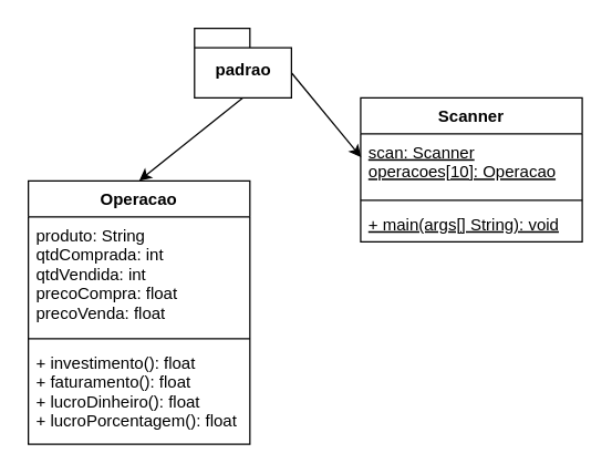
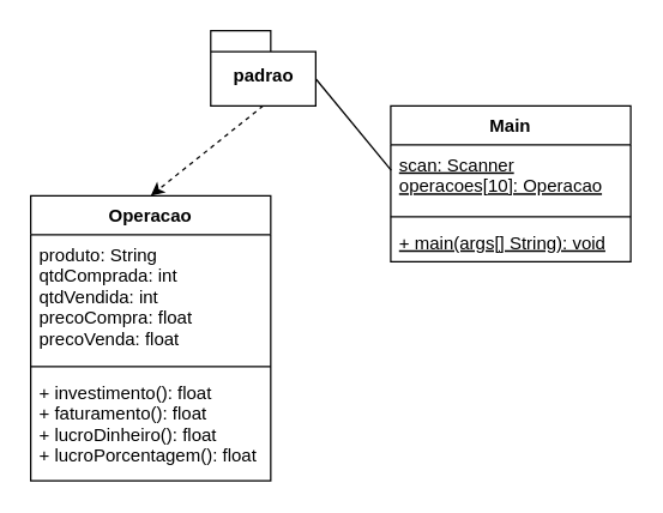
  <mxCell id="0" />
  <mxCell id="1" parent="0" />
- <mxCell id="2" style="rounded=0;orthogonalLoop=1;jettySize=auto;html=1;exitX=0;exitY=0;exitDx=70;exitDy=32;exitPerimeter=0;entryX=0.002;entryY=0.386;entryDx=0;entryDy=0;fontSize=15;entryPerimeter=0;" parent="1" source="4" target="10" edge="1"><mxGeometry relative="1" as="geometry" /></mxCell>
- <mxCell id="3" style="edgeStyle=none;rounded=0;orthogonalLoop=1;jettySize=auto;html=1;exitX=0.5;exitY=1;exitDx=0;exitDy=0;exitPerimeter=0;entryX=0.5;entryY=0;entryDx=0;entryDy=0;fontSize=15;" parent="1" source="4" target="5" edge="1"><mxGeometry relative="1" as="geometry" /></mxCell>
+ <mxCell id="2" style="rounded=0;orthogonalLoop=1;jettySize=auto;html=1;exitX=0;exitY=0;exitDx=70;exitDy=32;exitPerimeter=0;entryX=0.002;entryY=0.386;entryDx=0;entryDy=0;fontSize=15;entryPerimeter=0;endArrow=none;" parent="1" source="4" target="10" edge="1"><mxGeometry relative="1" as="geometry" /></mxCell>
+ <mxCell id="3" style="edgeStyle=none;rounded=0;orthogonalLoop=1;jettySize=auto;html=1;exitX=0.5;exitY=1;exitDx=0;exitDy=0;exitPerimeter=0;entryX=0.5;entryY=0;entryDx=0;entryDy=0;fontSize=15;dashed=1;" parent="1" source="4" target="5" edge="1"><mxGeometry relative="1" as="geometry" /></mxCell>
  <mxCell id="4" value="padrao" style="shape=folder;fontStyle=1;spacingTop=10;tabWidth=40;tabHeight=14;tabPosition=left;html=1;" parent="1" vertex="1"><mxGeometry x="140" y="20" width="70" height="50" as="geometry" /></mxCell>
  <mxCell id="5" value="Operacao" style="swimlane;fontStyle=1;align=center;verticalAlign=top;childLayout=stackLayout;horizontal=1;startSize=26;horizontalStack=0;resizeParent=1;resizeParentMax=0;resizeLast=0;collapsible=1;marginBottom=0;" parent="1" vertex="1"><mxGeometry x="20" y="130" width="160" height="190" as="geometry" /></mxCell>
  <mxCell id="6" value="produto: String&#10;qtdComprada: int&#10;qtdVendida: int&#10;precoCompra: float&#10;precoVenda: float" style="text;strokeColor=none;fillColor=none;align=left;verticalAlign=top;spacingLeft=4;spacingRight=4;overflow=hidden;rotatable=0;points=[[0,0.5],[1,0.5]];portConstraint=eastwest;" parent="5" vertex="1"><mxGeometry y="26" width="160" height="84" as="geometry" /></mxCell>
  <mxCell id="7" value="" style="line;strokeWidth=1;fillColor=none;align=left;verticalAlign=middle;spacingTop=-1;spacingLeft=3;spacingRight=3;rotatable=0;labelPosition=right;points=[];portConstraint=eastwest;" parent="5" vertex="1"><mxGeometry y="110" width="160" height="8" as="geometry" /></mxCell>
  <mxCell id="8" value="+ investimento(): float&#10;+ faturamento(): float&#10;+ lucroDinheiro(): float&#10;+ lucroPorcentagem(): float" style="text;strokeColor=none;fillColor=none;align=left;verticalAlign=top;spacingLeft=4;spacingRight=4;overflow=hidden;rotatable=0;points=[[0,0.5],[1,0.5]];portConstraint=eastwest;" parent="5" vertex="1"><mxGeometry y="118" width="160" height="72" as="geometry" /></mxCell>
- <mxCell id="9" value="Scanner" style="swimlane;fontStyle=1;align=center;verticalAlign=top;childLayout=stackLayout;horizontal=1;startSize=26;horizontalStack=0;resizeParent=1;resizeParentMax=0;resizeLast=0;collapsible=1;marginBottom=0;" parent="1" vertex="1"><mxGeometry x="260" y="70" width="160" height="104" as="geometry" /></mxCell>
+ <mxCell id="9" value="Main" style="swimlane;fontStyle=1;align=center;verticalAlign=top;childLayout=stackLayout;horizontal=1;startSize=26;horizontalStack=0;resizeParent=1;resizeParentMax=0;resizeLast=0;collapsible=1;marginBottom=0;" parent="1" vertex="1"><mxGeometry x="260" y="70" width="160" height="104" as="geometry" /></mxCell>
  <mxCell id="10" value="scan: Scanner&#10;operacoes[10]: Operacao" style="text;strokeColor=none;fillColor=none;align=left;verticalAlign=top;spacingLeft=4;spacingRight=4;overflow=hidden;rotatable=0;points=[[0,0.5],[1,0.5]];portConstraint=eastwest;fontStyle=4" parent="9" vertex="1"><mxGeometry y="26" width="160" height="44" as="geometry" /></mxCell>
  <mxCell id="11" value="" style="line;strokeWidth=1;fillColor=none;align=left;verticalAlign=middle;spacingTop=-1;spacingLeft=3;spacingRight=3;rotatable=0;labelPosition=right;points=[];portConstraint=eastwest;" parent="9" vertex="1"><mxGeometry y="70" width="160" height="8" as="geometry" /></mxCell>
  <mxCell id="12" value="+ main(args[] String): void" style="text;strokeColor=none;fillColor=none;align=left;verticalAlign=top;spacingLeft=4;spacingRight=4;overflow=hidden;rotatable=0;points=[[0,0.5],[1,0.5]];portConstraint=eastwest;fontStyle=4" parent="9" vertex="1"><mxGeometry y="78" width="160" height="26" as="geometry" /></mxCell>
